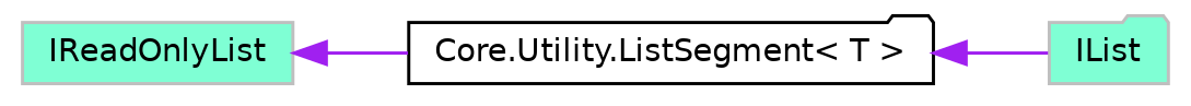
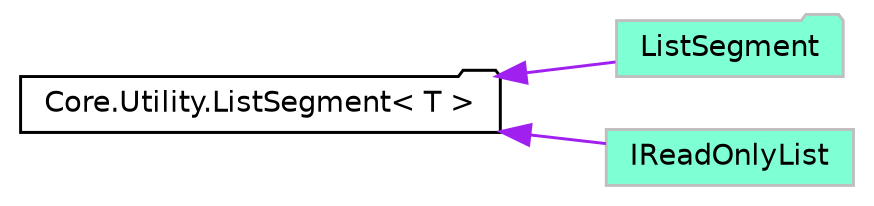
  digraph {
    rankdir=LR
    node [color=grey75 fillcolor=aquamarine fontname=Helvetica fontsize=10 shape=folder style=filled]
    edge [color=purple dir=back fontname=Helvetica fontsize=10 labelfontname=Helvetica labelfontsize=10 style=solid]
-   n1 [height=0.2 label=IList width=0.4]
+   n1 [height=0.2 label=ListSegment width=0.4]
    n2 [color=black fillcolor=white height=0.2 label="Core.Utility.ListSegment\< T \>" width=0.4]
    n3 [height=0.2 label=IReadOnlyList shape=box width=0.4]
    n2 -> n1
-   n3 -> n2
+   n2 -> n3
  }
